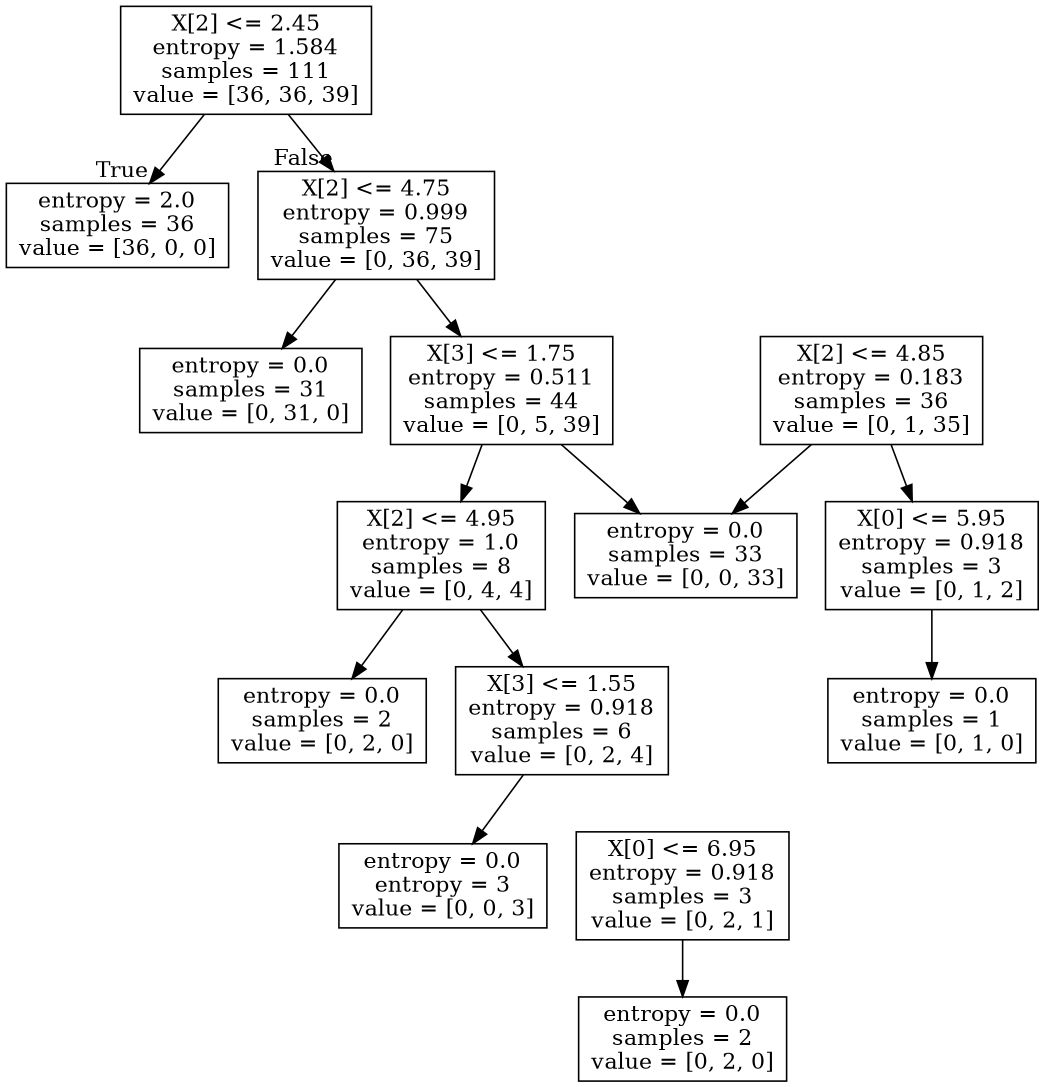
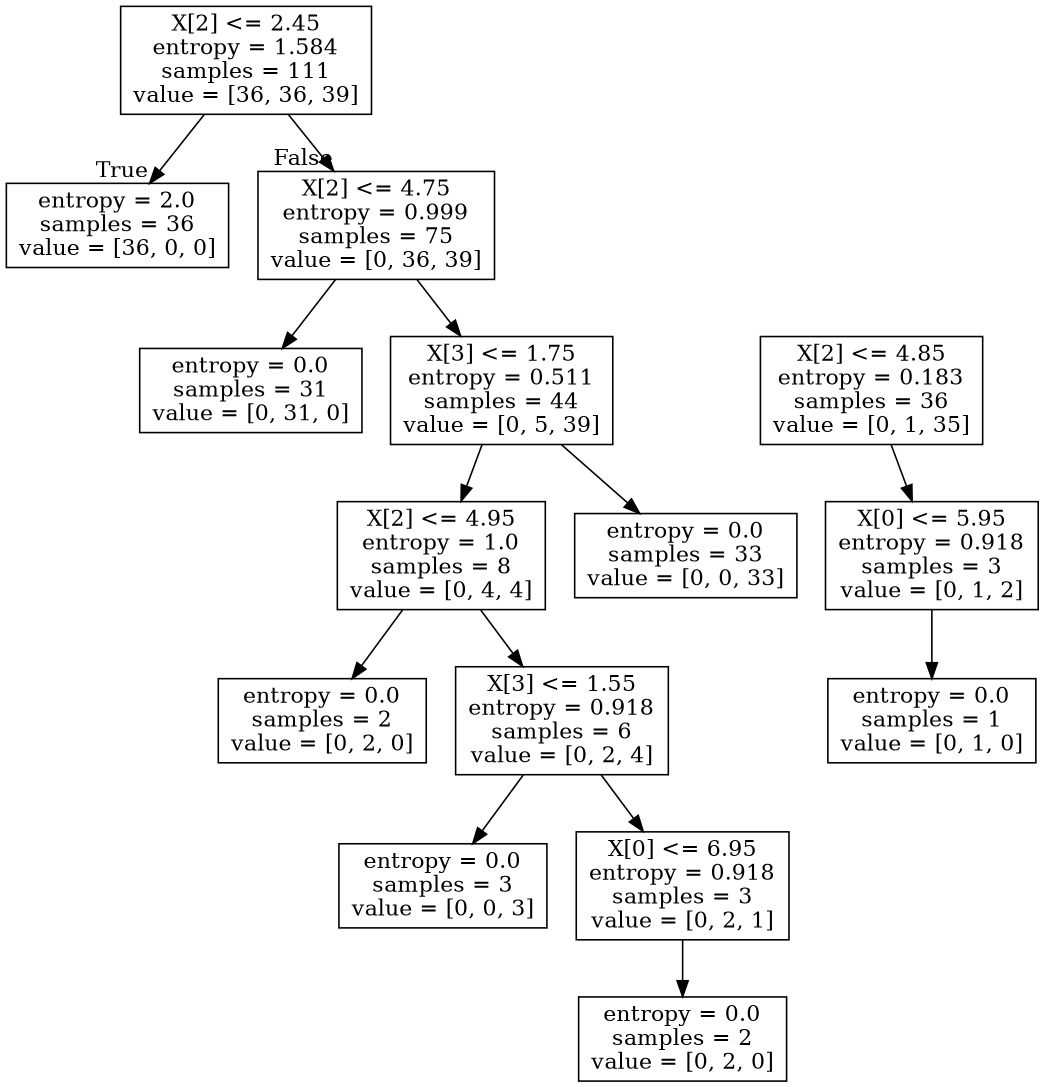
  digraph {
    node [shape=box]
    n1 [label="X[2] <= 2.45\nentropy = 1.584\nsamples = 111\nvalue = [36, 36, 39]"]
    n2 [label="entropy = 2.0\nsamples = 36\nvalue = [36, 0, 0]"]
    n3 [label="X[2] <= 4.75\nentropy = 0.999\nsamples = 75\nvalue = [0, 36, 39]"]
    n4 [label="entropy = 0.0\nsamples = 31\nvalue = [0, 31, 0]"]
    n5 [label="X[3] <= 1.75\nentropy = 0.511\nsamples = 44\nvalue = [0, 5, 39]"]
    n6 [label="X[2] <= 4.95\nentropy = 1.0\nsamples = 8\nvalue = [0, 4, 4]"]
    n7 [label="entropy = 0.0\nsamples = 33\nvalue = [0, 0, 33]"]
    n8 [label="entropy = 0.0\nsamples = 2\nvalue = [0, 2, 0]"]
    n9 [label="X[3] <= 1.55\nentropy = 0.918\nsamples = 6\nvalue = [0, 2, 4]"]
    n10 [label="X[2] <= 4.85\nentropy = 0.183\nsamples = 36\nvalue = [0, 1, 35]"]
    n11 [label="X[0] <= 5.95\nentropy = 0.918\nsamples = 3\nvalue = [0, 1, 2]"]
-   n12 [label="entropy = 0.0\nentropy = 3\nvalue = [0, 0, 3]"]
+   n12 [label="entropy = 0.0\nsamples = 3\nvalue = [0, 0, 3]"]
    n13 [label="X[0] <= 6.95\nentropy = 0.918\nsamples = 3\nvalue = [0, 2, 1]"]
    n14 [label="entropy = 0.0\nsamples = 2\nvalue = [0, 2, 0]"]
    n15 [label="entropy = 0.0\nsamples = 1\nvalue = [0, 1, 0]"]
    n1 -> n2 [headlabel=True labelangle=45 labeldistance=2.5]
    n1 -> n3 [headlabel=False labelangle=-45 labeldistance=2.5]
    n3 -> n4
    n3 -> n5
    n5 -> n6
    n5 -> n7
    n6 -> n8
    n6 -> n9
    n9 -> n12
-   n10 -> n7
+   n9 -> n13
    n10 -> n11
    n11 -> n15
    n13 -> n14
  }
